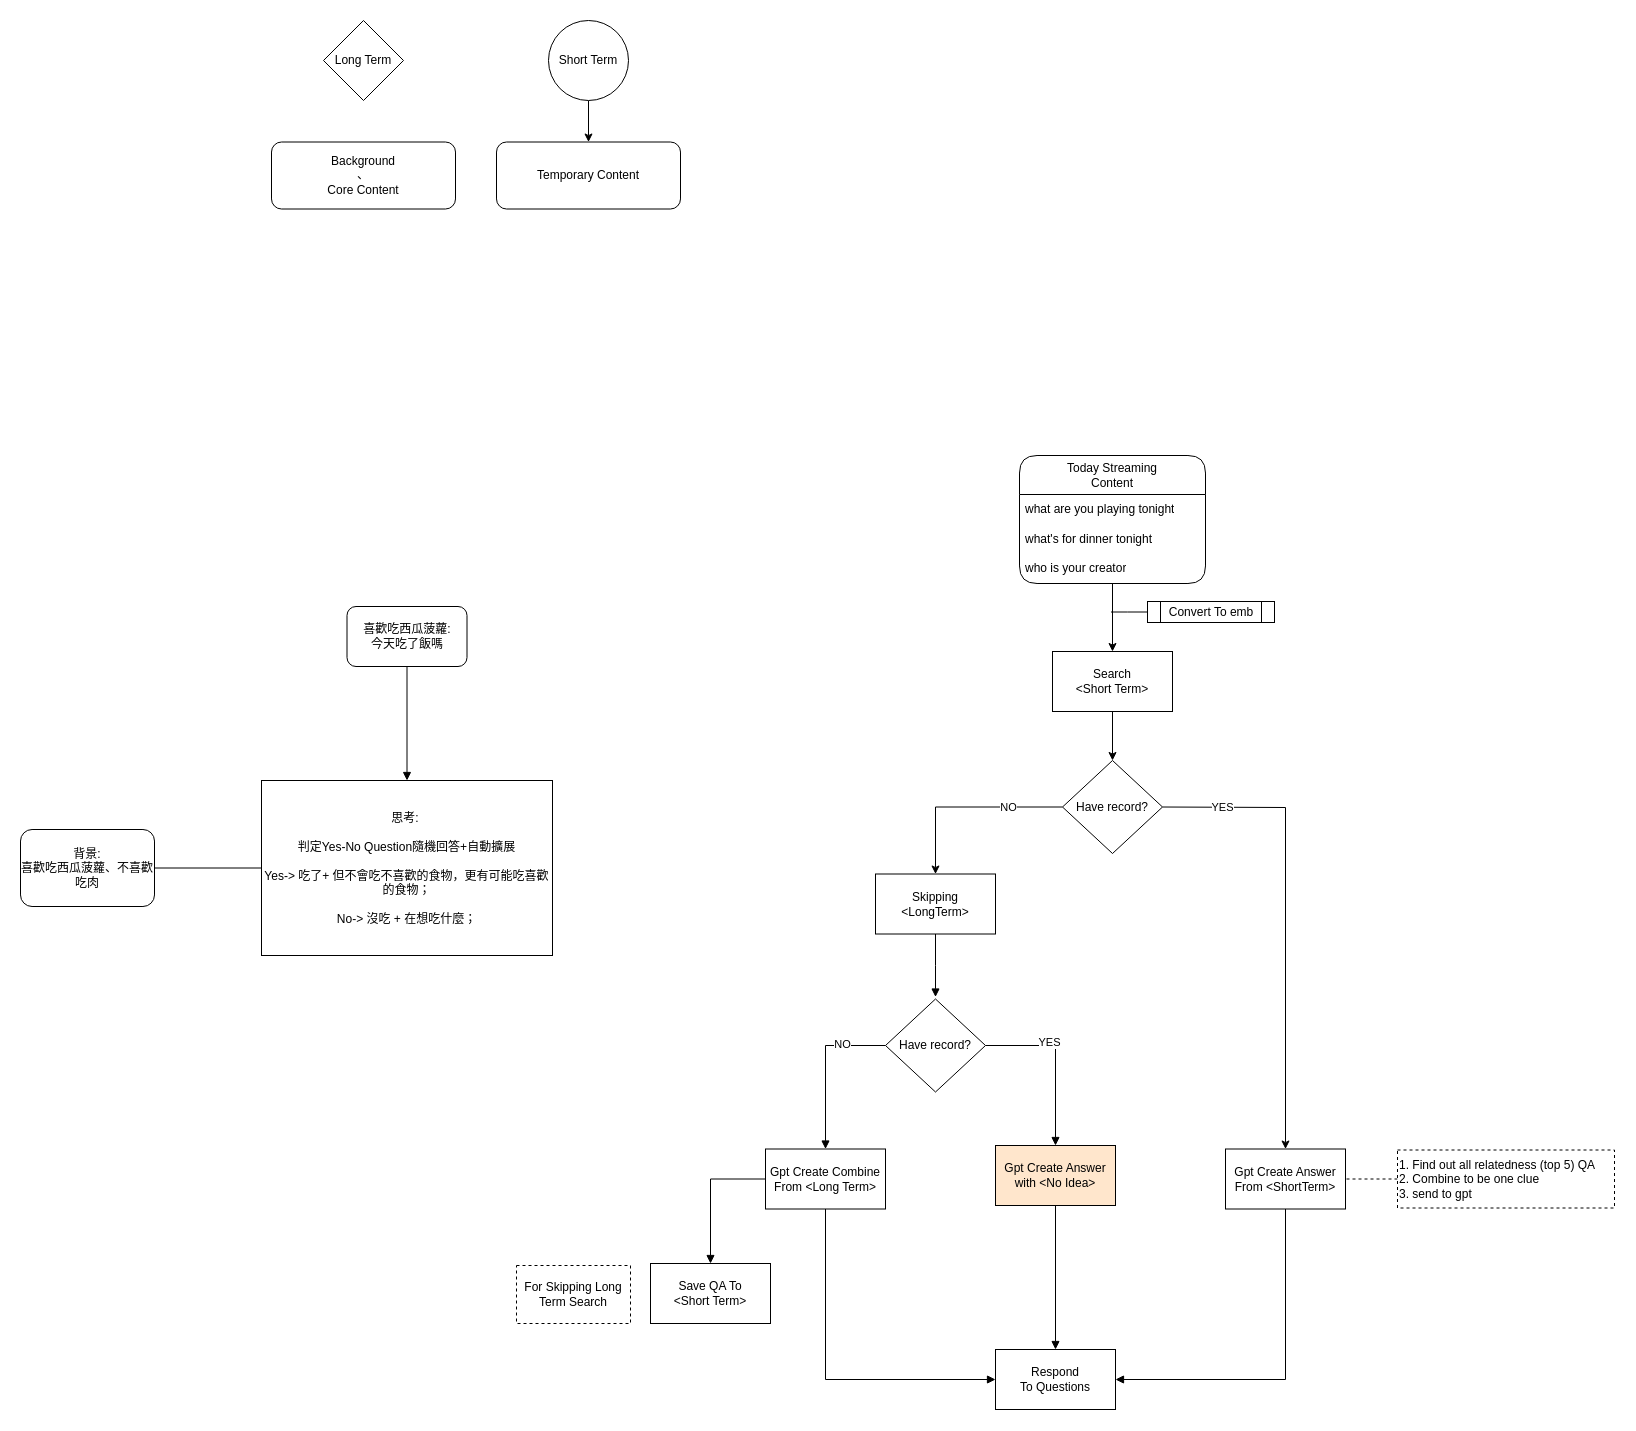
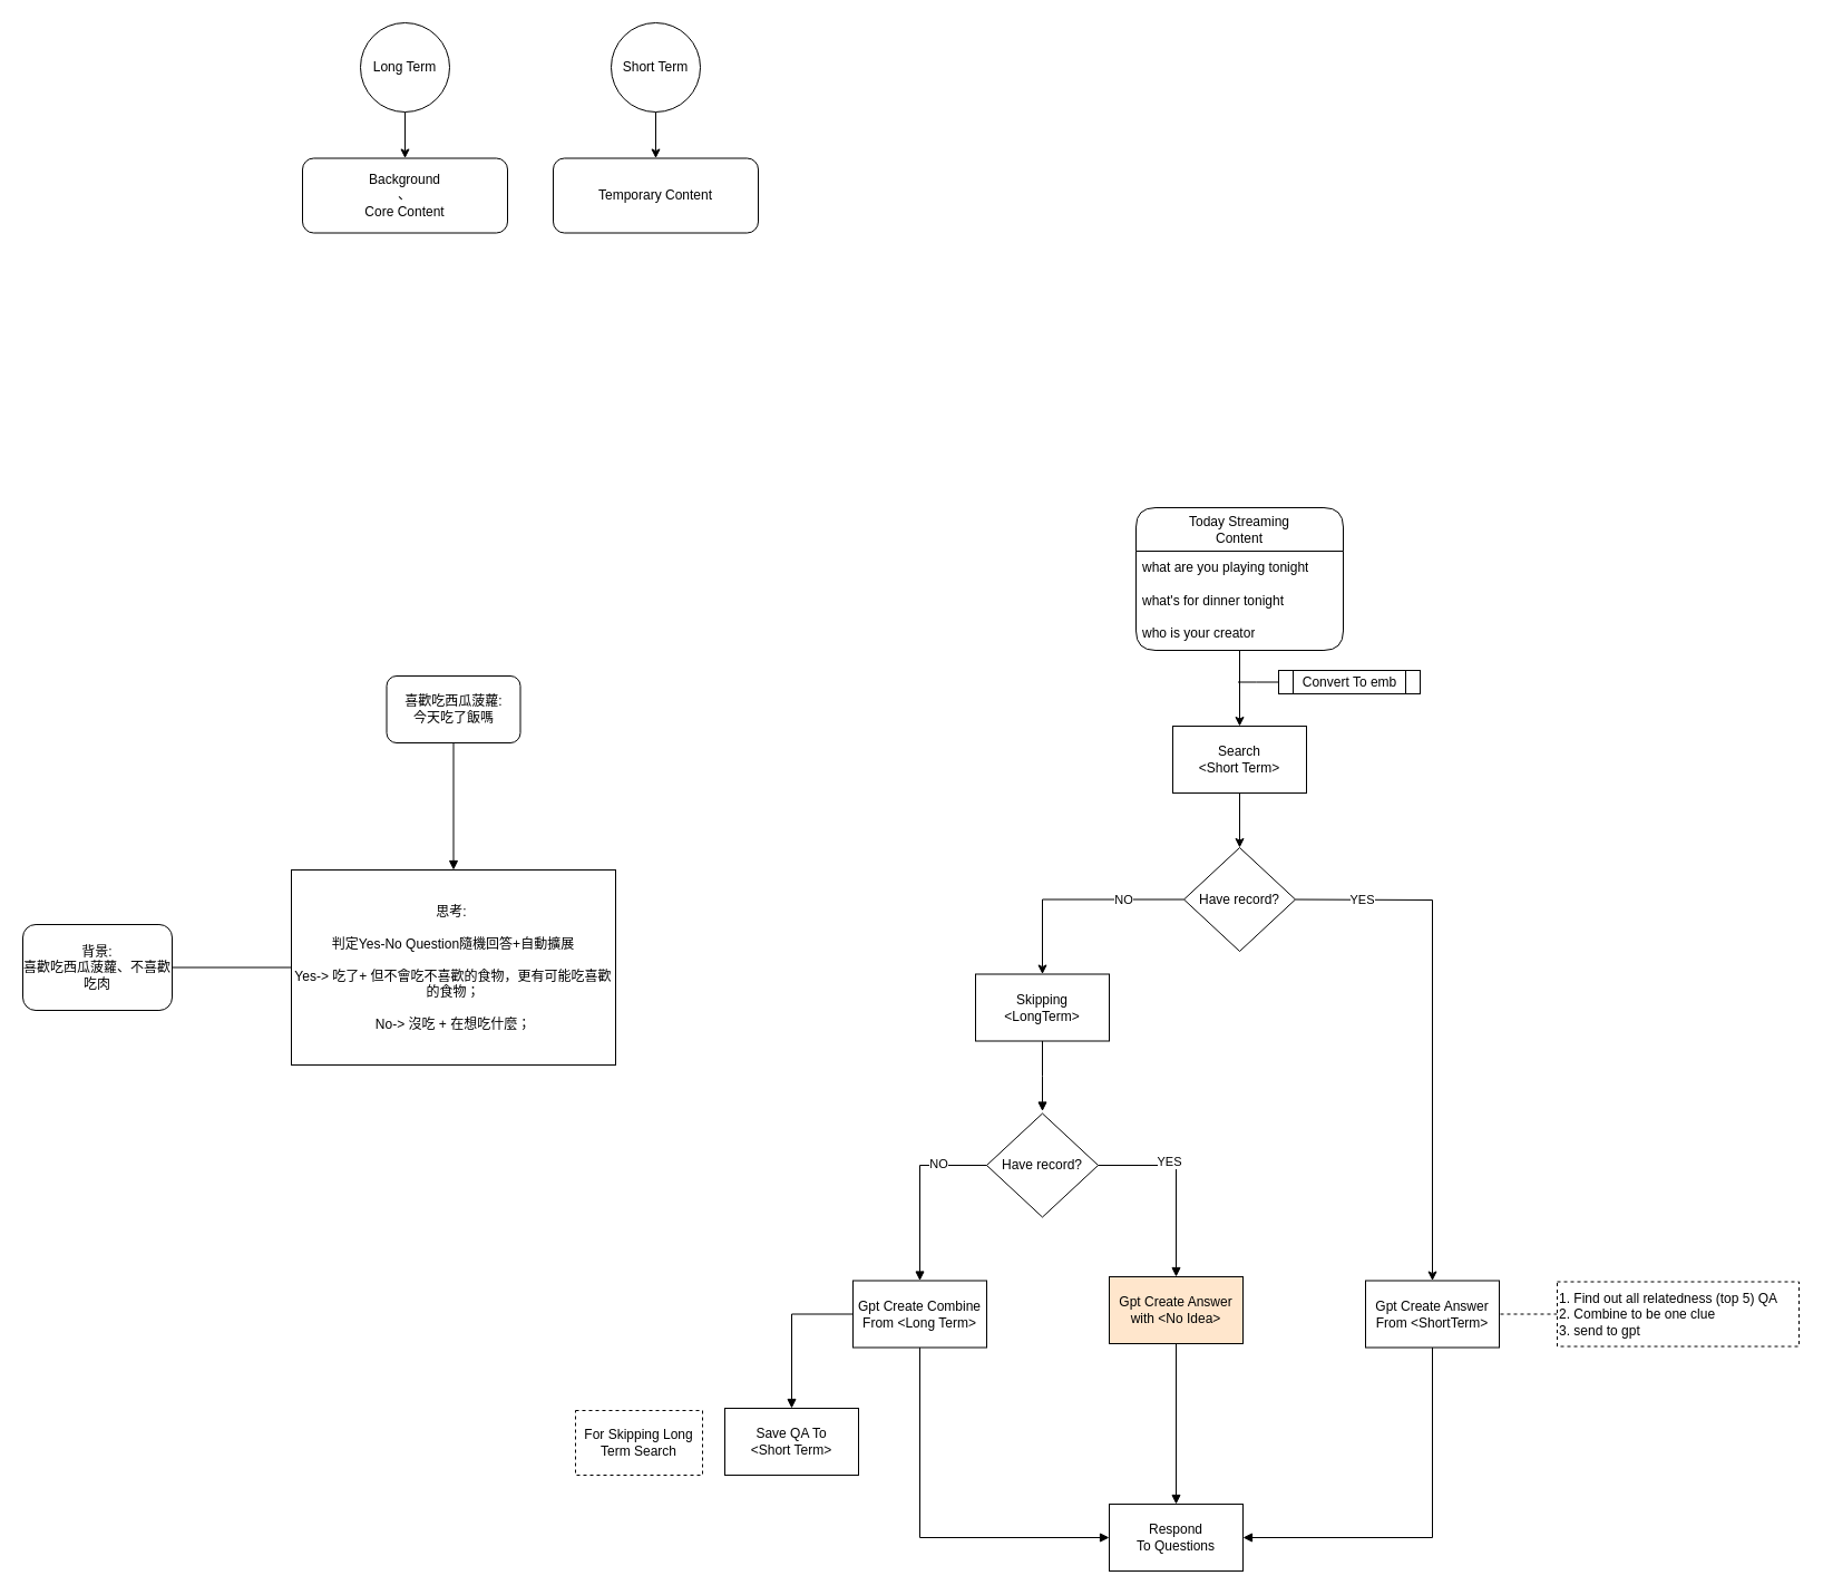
  <mxCell id="0" />
  <mxCell id="1" parent="0" />
  <mxCell id="2" value="Background&lt;br&gt;、&lt;br&gt;Core Content" style="rounded=1;whiteSpace=wrap;html=1;align=center;" vertex="1" parent="1"><mxGeometry x="271" y="141.5" width="184" height="67" as="geometry" /></mxCell>
  <mxCell id="3" value="" style="edgeStyle=orthogonalEdgeStyle;rounded=0;orthogonalLoop=1;jettySize=auto;html=1;entryX=0.5;entryY=0;entryDx=0;entryDy=0;" edge="1" parent="1" source="4" target="14"><mxGeometry relative="1" as="geometry" /></mxCell>
  <mxCell id="4" value="Today Streaming&lt;br style=&quot;border-color: var(--border-color);&quot;&gt;Content" style="swimlane;fontStyle=0;childLayout=stackLayout;horizontal=1;startSize=39;horizontalStack=0;resizeParent=1;resizeParentMax=0;resizeLast=0;collapsible=1;marginBottom=0;whiteSpace=wrap;html=1;rounded=1;" vertex="1" parent="1"><mxGeometry x="1019" y="455" width="186" height="128" as="geometry" /></mxCell>
  <mxCell id="5" value="what are you playing tonight" style="text;strokeColor=none;fillColor=none;align=left;verticalAlign=middle;spacingLeft=4;spacingRight=4;overflow=hidden;points=[[0,0.5],[1,0.5]];portConstraint=eastwest;rotatable=0;whiteSpace=wrap;html=1;" vertex="1" parent="4"><mxGeometry y="39" width="186" height="30" as="geometry" /></mxCell>
  <mxCell id="6" value="what's for dinner tonight" style="text;strokeColor=none;fillColor=none;align=left;verticalAlign=middle;spacingLeft=4;spacingRight=4;overflow=hidden;points=[[0,0.5],[1,0.5]];portConstraint=eastwest;rotatable=0;whiteSpace=wrap;html=1;" vertex="1" parent="4"><mxGeometry y="69" width="186" height="29" as="geometry" /></mxCell>
  <mxCell id="7" value="who is your creator" style="text;strokeColor=none;fillColor=none;align=left;verticalAlign=middle;spacingLeft=4;spacingRight=4;overflow=hidden;points=[[0,0.5],[1,0.5]];portConstraint=eastwest;rotatable=0;whiteSpace=wrap;html=1;" vertex="1" parent="4"><mxGeometry y="98" width="186" height="30" as="geometry" /></mxCell>
- <mxCell id="9" value="Long Term" style="rhombus;whiteSpace=wrap;html=1;aspect=fixed;" vertex="1" parent="1"><mxGeometry x="323" y="20" width="80" height="80" as="geometry" /></mxCell>
+ <mxCell id="8" value="" style="edgeStyle=orthogonalEdgeStyle;rounded=0;orthogonalLoop=1;jettySize=auto;html=1;" edge="1" parent="1" source="9" target="2"><mxGeometry relative="1" as="geometry" /></mxCell>
+ <mxCell id="9" value="Long Term" style="ellipse;whiteSpace=wrap;html=1;aspect=fixed;" vertex="1" parent="1"><mxGeometry x="323" y="20" width="80" height="80" as="geometry" /></mxCell>
  <mxCell id="10" value="NO" style="edgeStyle=orthogonalEdgeStyle;rounded=0;orthogonalLoop=1;jettySize=auto;html=1;entryX=0.5;entryY=0;entryDx=0;entryDy=0;" edge="1" parent="1" source="12" target="26"><mxGeometry x="-0.446" relative="1" as="geometry"><mxPoint x="992" y="920" as="targetPoint" /><mxPoint as="offset" /></mxGeometry></mxCell>
  <mxCell id="11" value="YES" style="edgeStyle=orthogonalEdgeStyle;rounded=0;orthogonalLoop=1;jettySize=auto;html=1;entryX=0.5;entryY=0;entryDx=0;entryDy=0;" edge="1" parent="1" target="21"><mxGeometry x="-0.743" relative="1" as="geometry"><mxPoint x="1162" y="806.5" as="sourcePoint" /><mxPoint x="1228" y="930" as="targetPoint" /><mxPoint as="offset" /></mxGeometry></mxCell>
  <mxCell id="12" value="Have record?" style="rhombus;whiteSpace=wrap;html=1;fontStyle=0;startSize=39;" vertex="1" parent="1"><mxGeometry x="1062" y="760" width="100" height="93" as="geometry" /></mxCell>
  <mxCell id="13" style="edgeStyle=orthogonalEdgeStyle;rounded=0;orthogonalLoop=1;jettySize=auto;html=1;" edge="1" parent="1" source="14" target="12"><mxGeometry relative="1" as="geometry" /></mxCell>
  <mxCell id="14" value="Search&lt;br&gt;&amp;lt;Short Term&amp;gt;" style="whiteSpace=wrap;html=1;fontStyle=0;startSize=39;" vertex="1" parent="1"><mxGeometry x="1052" y="651" width="120" height="60" as="geometry" /></mxCell>
  <mxCell id="15" value="Save QA To&lt;br&gt;&amp;lt;Short Term&amp;gt;" style="whiteSpace=wrap;html=1;fontStyle=0;startSize=39;" vertex="1" parent="1"><mxGeometry x="650" y="1263" width="120" height="60" as="geometry" /></mxCell>
  <mxCell id="16" value="Respond &lt;br&gt;To Questions" style="whiteSpace=wrap;html=1;fontStyle=0;startSize=39;" vertex="1" parent="1"><mxGeometry x="995" y="1349" width="120" height="60" as="geometry" /></mxCell>
  <mxCell id="17" value="Temporary Content" style="rounded=1;whiteSpace=wrap;html=1;align=center;" vertex="1" parent="1"><mxGeometry x="496" y="141.5" width="184" height="67" as="geometry" /></mxCell>
  <mxCell id="18" value="" style="edgeStyle=orthogonalEdgeStyle;rounded=0;orthogonalLoop=1;jettySize=auto;html=1;" edge="1" source="19" target="17" parent="1"><mxGeometry relative="1" as="geometry" /></mxCell>
  <mxCell id="19" value="Short Term" style="ellipse;whiteSpace=wrap;html=1;aspect=fixed;" vertex="1" parent="1"><mxGeometry x="548" y="20" width="80" height="80" as="geometry" /></mxCell>
  <mxCell id="20" style="edgeStyle=orthogonalEdgeStyle;rounded=0;orthogonalLoop=1;jettySize=auto;html=1;entryX=1;entryY=0.5;entryDx=0;entryDy=0;endArrow=block;endFill=1;exitX=0.5;exitY=1;exitDx=0;exitDy=0;" edge="1" parent="1" source="21" target="16"><mxGeometry relative="1" as="geometry" /></mxCell>
  <mxCell id="21" value="Gpt Create Answer From &amp;lt;ShortTerm&amp;gt;" style="whiteSpace=wrap;html=1;fontStyle=0;startSize=39;" vertex="1" parent="1"><mxGeometry x="1225" y="1148.5" width="120" height="60" as="geometry" /></mxCell>
  <mxCell id="22" style="edgeStyle=orthogonalEdgeStyle;rounded=0;orthogonalLoop=1;jettySize=auto;html=1;entryX=0.5;entryY=0;entryDx=0;entryDy=0;endArrow=block;endFill=1;exitX=0;exitY=0.5;exitDx=0;exitDy=0;" edge="1" parent="1" source="24" target="15"><mxGeometry relative="1" as="geometry" /></mxCell>
  <mxCell id="23" style="edgeStyle=orthogonalEdgeStyle;rounded=0;orthogonalLoop=1;jettySize=auto;html=1;entryX=0;entryY=0.5;entryDx=0;entryDy=0;endArrow=block;endFill=1;exitX=0.5;exitY=1;exitDx=0;exitDy=0;" edge="1" parent="1" source="24" target="16"><mxGeometry relative="1" as="geometry" /></mxCell>
  <mxCell id="24" value="Gpt Create Combine From &amp;lt;Long Term&amp;gt;" style="whiteSpace=wrap;html=1;fontStyle=0;startSize=39;" vertex="1" parent="1"><mxGeometry x="765" y="1148.5" width="120" height="60" as="geometry" /></mxCell>
  <mxCell id="25" value="" style="edgeStyle=orthogonalEdgeStyle;rounded=0;orthogonalLoop=1;jettySize=auto;html=1;endArrow=block;endFill=1;" edge="1" parent="1" source="26"><mxGeometry relative="1" as="geometry"><mxPoint x="935" y="996.5" as="targetPoint" /></mxGeometry></mxCell>
  <mxCell id="26" value="Skipping&lt;br&gt;&amp;lt;LongTerm&amp;gt;" style="whiteSpace=wrap;html=1;fontStyle=0;startSize=39;" vertex="1" parent="1"><mxGeometry x="875" y="873.5" width="120" height="60" as="geometry" /></mxCell>
  <mxCell id="27" style="edgeStyle=orthogonalEdgeStyle;rounded=0;orthogonalLoop=1;jettySize=auto;html=1;entryX=0.5;entryY=0;entryDx=0;entryDy=0;endArrow=block;endFill=1;exitX=0;exitY=0.5;exitDx=0;exitDy=0;" edge="1" parent="1" source="31" target="24"><mxGeometry relative="1" as="geometry" /></mxCell>
  <mxCell id="28" value="NO" style="edgeLabel;html=1;align=center;verticalAlign=middle;resizable=0;points=[];" vertex="1" connectable="0" parent="27"><mxGeometry x="-0.465" y="-2" relative="1" as="geometry"><mxPoint as="offset" /></mxGeometry></mxCell>
  <mxCell id="29" style="edgeStyle=orthogonalEdgeStyle;rounded=0;orthogonalLoop=1;jettySize=auto;html=1;entryX=0.5;entryY=0;entryDx=0;entryDy=0;endArrow=block;endFill=1;" edge="1" parent="1" source="31" target="33"><mxGeometry relative="1" as="geometry" /></mxCell>
  <mxCell id="30" value="YES" style="edgeLabel;html=1;align=center;verticalAlign=middle;resizable=0;points=[];" vertex="1" connectable="0" parent="29"><mxGeometry x="-0.262" y="4" relative="1" as="geometry"><mxPoint as="offset" /></mxGeometry></mxCell>
  <mxCell id="31" value="Have record?" style="rhombus;whiteSpace=wrap;html=1;fontStyle=0;startSize=39;" vertex="1" parent="1"><mxGeometry x="885" y="998.5" width="100" height="93" as="geometry" /></mxCell>
  <mxCell id="32" style="edgeStyle=orthogonalEdgeStyle;rounded=0;orthogonalLoop=1;jettySize=auto;html=1;entryX=0.5;entryY=0;entryDx=0;entryDy=0;endArrow=block;endFill=1;" edge="1" parent="1" source="33" target="16"><mxGeometry relative="1" as="geometry" /></mxCell>
  <mxCell id="33" value="Gpt Create Answer with &amp;lt;No Idea&amp;gt;" style="whiteSpace=wrap;html=1;fontStyle=0;startSize=39;fillColor=#ffe6cc;" vertex="1" parent="1"><mxGeometry x="995" y="1145" width="120" height="60" as="geometry" /></mxCell>
  <mxCell id="34" style="edgeStyle=orthogonalEdgeStyle;rounded=0;orthogonalLoop=1;jettySize=auto;html=1;endArrow=none;endFill=0;" edge="1" parent="1" source="35"><mxGeometry relative="1" as="geometry"><mxPoint x="1110.5" y="611.5" as="targetPoint" /></mxGeometry></mxCell>
  <mxCell id="35" value="Convert To emb" style="shape=process;whiteSpace=wrap;html=1;backgroundOutline=1;" vertex="1" parent="1"><mxGeometry x="1147" y="601" width="127" height="21" as="geometry" /></mxCell>
  <mxCell id="36" value="For Skipping Long Term Search" style="text;html=1;strokeColor=default;fillColor=none;align=center;verticalAlign=middle;whiteSpace=wrap;rounded=0;dashed=1;" vertex="1" parent="1"><mxGeometry x="516" y="1265" width="114" height="58" as="geometry" /></mxCell>
  <mxCell id="37" style="edgeStyle=orthogonalEdgeStyle;rounded=0;orthogonalLoop=1;jettySize=auto;html=1;entryX=0;entryY=0.5;entryDx=0;entryDy=0;endArrow=none;endFill=0;" edge="1" parent="1" source="38" target="41"><mxGeometry relative="1" as="geometry" /></mxCell>
  <mxCell id="38" value="背景: &lt;br&gt;喜歡吃西瓜菠蘿、不喜歡吃肉" style="rounded=1;whiteSpace=wrap;html=1;" vertex="1" parent="1"><mxGeometry x="20" y="829" width="134" height="77" as="geometry" /></mxCell>
  <mxCell id="39" value="" style="edgeStyle=orthogonalEdgeStyle;rounded=0;orthogonalLoop=1;jettySize=auto;html=1;endArrow=block;endFill=1;" edge="1" parent="1" source="40" target="41"><mxGeometry relative="1" as="geometry" /></mxCell>
  <mxCell id="40" value="喜歡吃西瓜菠蘿: &lt;br&gt;今天吃了飯嗎" style="rounded=1;whiteSpace=wrap;html=1;" vertex="1" parent="1"><mxGeometry x="346.5" y="606" width="120" height="60" as="geometry" /></mxCell>
  <mxCell id="41" value="思考:&amp;nbsp; &lt;br&gt;&lt;br&gt;判定Yes-No Question隨機回答+自動擴展&lt;br&gt;&lt;br&gt;&lt;div style=&quot;&quot;&gt;&lt;span style=&quot;background-color: initial;&quot;&gt;Yes-&amp;gt; 吃了+ 但不會吃不喜歡的食物，更有可能吃喜歡的食物；&lt;/span&gt;&lt;/div&gt;&lt;div style=&quot;&quot;&gt;&lt;br&gt;&lt;/div&gt;&lt;div style=&quot;&quot;&gt;&lt;span style=&quot;background-color: initial;&quot;&gt;No-&amp;gt; 沒吃 + 在想吃什麼；&lt;/span&gt;&lt;/div&gt;" style="rounded=0;whiteSpace=wrap;html=1;align=center;" vertex="1" parent="1"><mxGeometry x="261" y="780" width="291" height="175" as="geometry" /></mxCell>
  <mxCell id="42" value="" style="edgeStyle=orthogonalEdgeStyle;rounded=0;orthogonalLoop=1;jettySize=auto;html=1;dashed=1;endArrow=none;endFill=0;" edge="1" parent="1" source="43" target="21"><mxGeometry relative="1" as="geometry" /></mxCell>
  <mxCell id="43" value="1. Find out all relatedness (top 5) QA&lt;br&gt;2. Combine to be one clue&lt;br&gt;3. send to gpt" style="whiteSpace=wrap;html=1;fontStyle=0;startSize=39;dashed=1;align=left;" vertex="1" parent="1"><mxGeometry x="1397" y="1149.5" width="217" height="58" as="geometry" /></mxCell>
